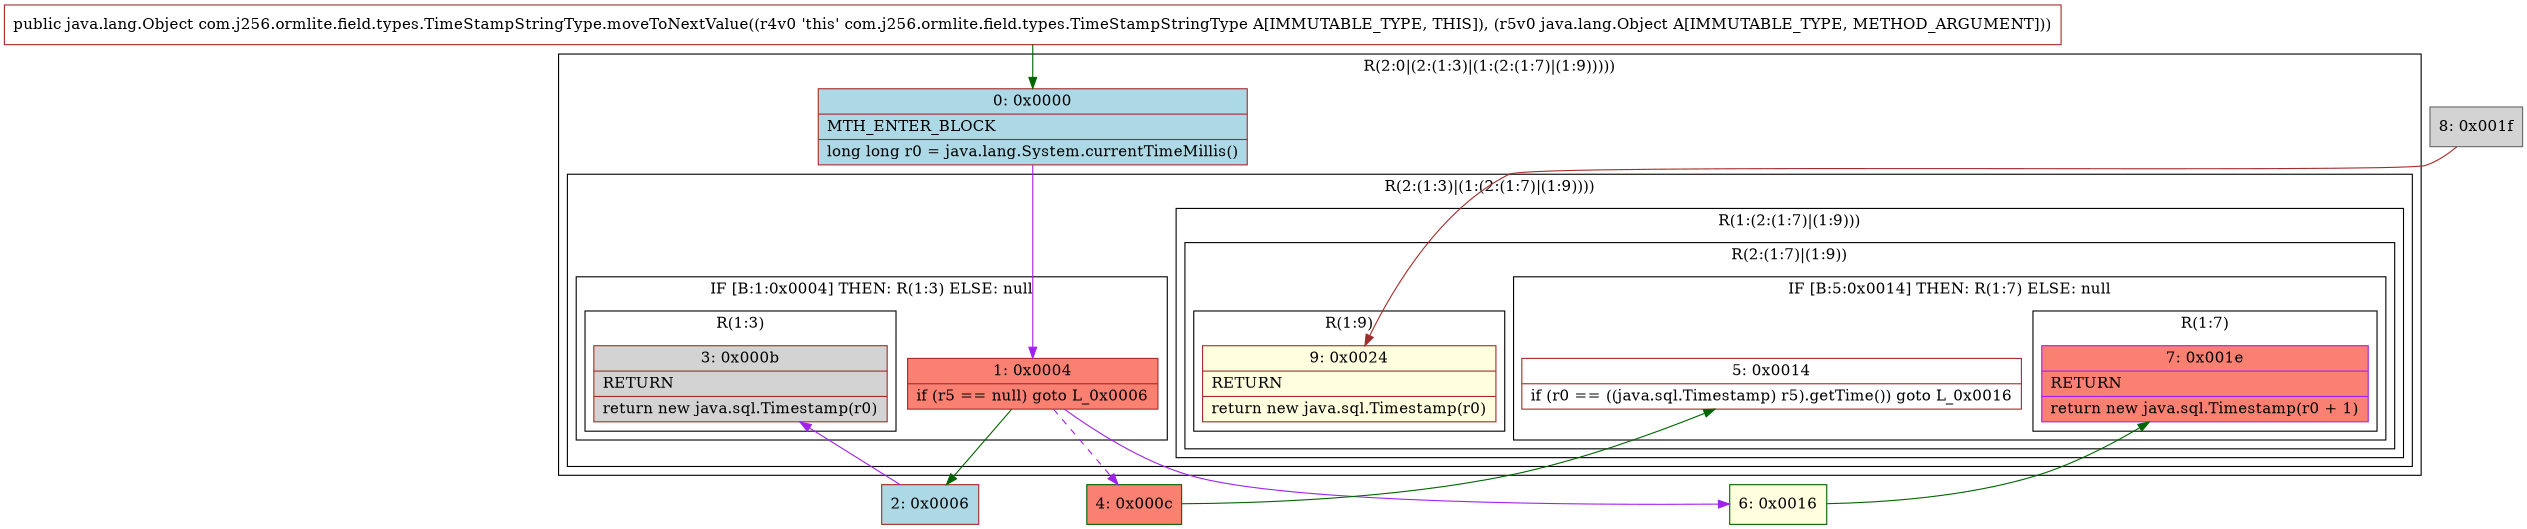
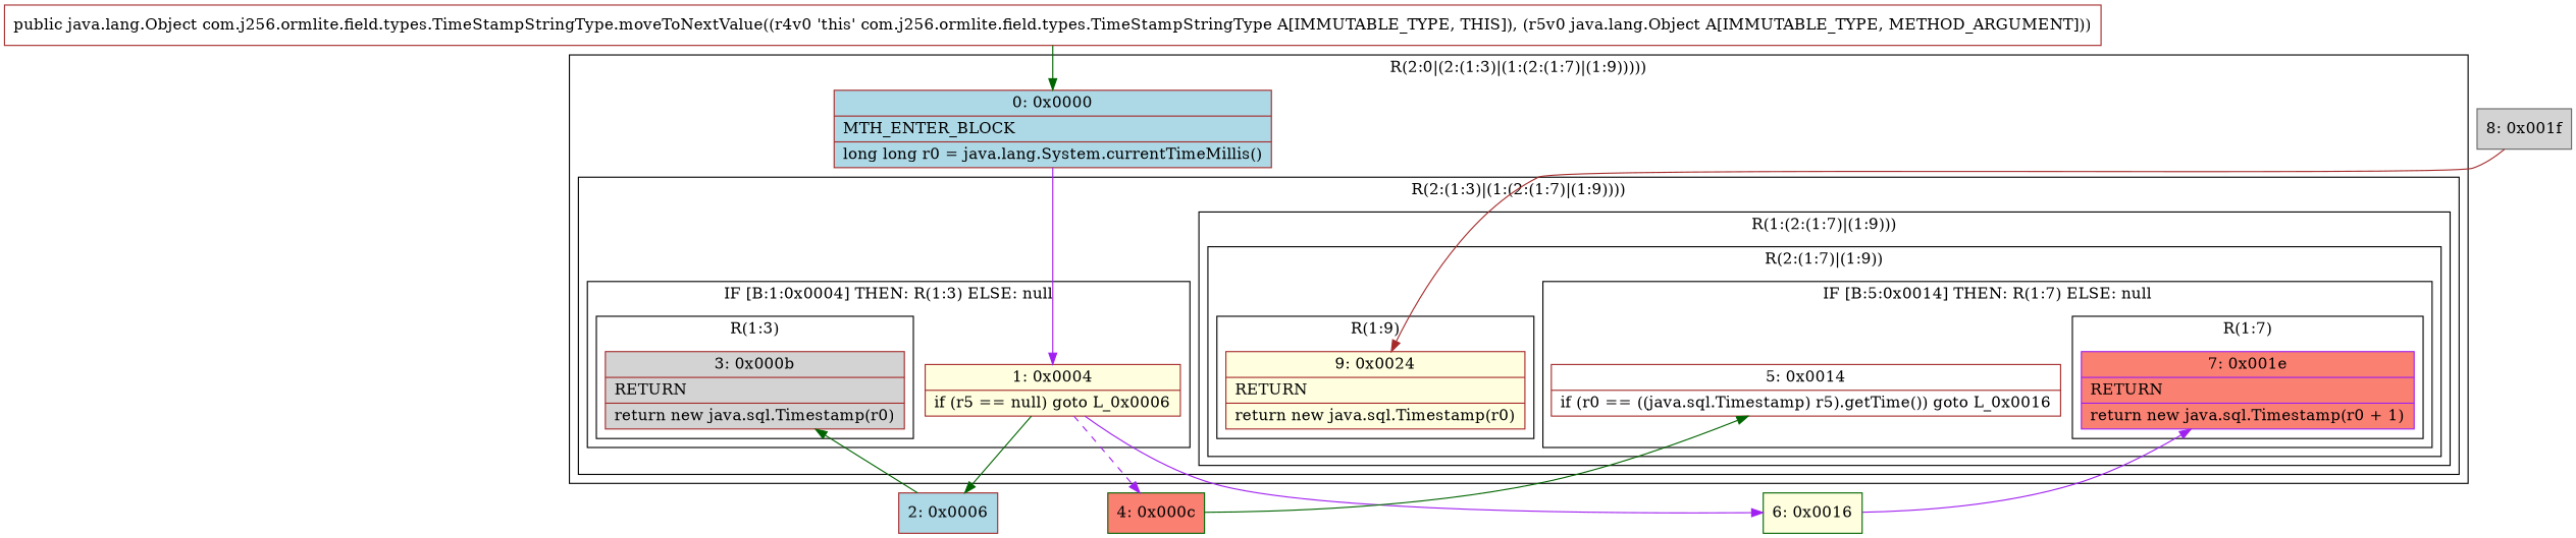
  digraph {
    node [color=brown fillcolor=lightyellow shape=record style=filled]
    edge [color=darkgreen]
    n1 [fillcolor=lightgrey label="{3\:\ 0x000b|RETURN\l|return new java.sql.Timestamp(r0)\l}"]
-   n2 [fillcolor=salmon label="{1\:\ 0x0004|if (r5 == null) goto L_0x0006\l}"]
+   n2 [label="{1\:\ 0x0004|if (r5 == null) goto L_0x0006\l}"]
    n3 [color=purple fillcolor=salmon label="{7\:\ 0x001e|RETURN\l|return new java.sql.Timestamp(r0 + 1)\l}"]
    n4 [fillcolor=white label="{5\:\ 0x0014|if (r0 == ((java.sql.Timestamp) r5).getTime()) goto L_0x0016\l}"]
    n5 [label="{9\:\ 0x0024|RETURN\l|return new java.sql.Timestamp(r0)\l}"]
    n6 [fillcolor=lightblue label="{0\:\ 0x0000|MTH_ENTER_BLOCK\l|long long r0 = java.lang.System.currentTimeMillis()\l}"]
    n7 [fillcolor=lightblue label="{2\:\ 0x0006}"]
    n8 [color=darkgreen fillcolor=salmon label="{4\:\ 0x000c}"]
    n9 [color=darkgreen label="{6\:\ 0x0016}"]
    n10 [color=gray40 fillcolor=lightgrey label="{8\:\ 0x001f}"]
    n11 [fillcolor=white label="{public java.lang.Object com.j256.ormlite.field.types.TimeStampStringType.moveToNextValue((r4v0 'this' com.j256.ormlite.field.types.TimeStampStringType A[IMMUTABLE_TYPE, THIS]), (r5v0 java.lang.Object A[IMMUTABLE_TYPE, METHOD_ARGUMENT])) }"]
    subgraph cluster_1 {
      label="R(2:0|(2:(1:3)|(1:(2:(1:7)|(1:9)))))"
      n6
      subgraph cluster_2 {
        label="R(2:(1:3)|(1:(2:(1:7)|(1:9))))"
        subgraph cluster_3 {
          label="IF [B:1:0x0004] THEN: R(1:3) ELSE: null"
          n2
          subgraph cluster_4 {
            label="R(1:3)"
            n1
          }
        }
        subgraph cluster_5 {
          label="R(1:(2:(1:7)|(1:9)))"
          subgraph cluster_6 {
            label="R(2:(1:7)|(1:9))"
            subgraph cluster_7 {
              label="IF [B:5:0x0014] THEN: R(1:7) ELSE: null"
              n4
              subgraph cluster_8 {
                label="R(1:7)"
                n3
              }
            }
            subgraph cluster_9 {
              label="R(1:9)"
              n5
            }
          }
        }
      }
    }
    n2 -> n7
    n2 -> n8 [color=purple style=dashed]
    n2 -> n9 [color=purple]
    n6 -> n2 [color=purple]
-   n7 -> n1 [color=purple]
+   n7 -> n1
    n8 -> n4
-   n9 -> n3
+   n9 -> n3 [color=purple]
    n10 -> n5 [color=brown]
    n11 -> n6
  }
